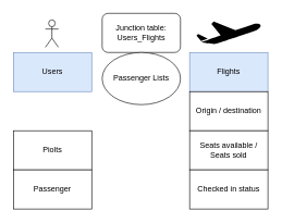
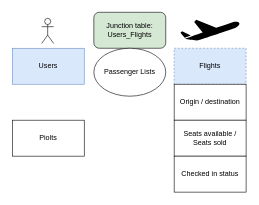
  <mxCell id="0" />
  <mxCell id="1" parent="0" />
  <mxCell id="2" value="Actor" style="shape=umlActor;verticalLabelPosition=bottom;verticalAlign=top;html=1;outlineConnect=0;" vertex="1" parent="1"><mxGeometry x="69" y="30" width="20" height="42" as="geometry" /></mxCell>
  <mxCell id="3" value="Users&lt;br&gt;" style="rounded=0;whiteSpace=wrap;html=1;fillColor=#dae8fc;strokeColor=#6c8ebf;" vertex="1" parent="1"><mxGeometry y="80" width="120" height="60" as="geometry" x="20" /></mxCell>
- <mxCell id="4" value="Junction table: Users_Flights" style="rounded=1;whiteSpace=wrap;html=1;" vertex="1" parent="1"><mxGeometry x="156" y="20" width="120" height="60" as="geometry" /></mxCell>
- <mxCell id="5" value="Flights" style="rounded=0;whiteSpace=wrap;html=1;fillColor=#dae8fc;strokeColor=#6c8ebf;" vertex="1" parent="1"><mxGeometry x="290" y="80" width="120" height="60" as="geometry" /></mxCell>
+ <mxCell id="4" value="Junction table: Users_Flights" style="rounded=1;whiteSpace=wrap;html=1;fillColor=#d5e8d4;" vertex="1" parent="1"><mxGeometry x="156" y="20" width="120" height="60" as="geometry" /></mxCell>
+ <mxCell id="5" value="Flights" style="rounded=0;whiteSpace=wrap;html=1;fillColor=#dae8fc;strokeColor=#6c8ebf;dashed=1;" vertex="1" parent="1"><mxGeometry x="290" y="80" width="120" height="60" as="geometry" /></mxCell>
  <mxCell id="6" value="Piolts" style="rounded=0;whiteSpace=wrap;html=1;" vertex="1" parent="1"><mxGeometry y="200" width="120" height="60" as="geometry" x="20" /></mxCell>
- <mxCell id="7" value="Passenger" style="rounded=0;whiteSpace=wrap;html=1;" vertex="1" parent="1"><mxGeometry y="260" width="120" height="60" as="geometry" x="20" /></mxCell>
  <mxCell id="8" value="Origin / destination" style="rounded=0;whiteSpace=wrap;html=1;" vertex="1" parent="1"><mxGeometry x="290" y="140" width="120" height="60" as="geometry" /></mxCell>
  <mxCell id="9" value="Seats available&amp;nbsp;/ Seats sold" style="rounded=0;whiteSpace=wrap;html=1;" vertex="1" parent="1"><mxGeometry x="290" y="200" width="120" height="60" as="geometry" /></mxCell>
  <mxCell id="10" value="" style="shape=mxgraph.signs.transportation.airplane_1;html=1;pointerEvents=1;fillColor=#000000;strokeColor=none;verticalLabelPosition=bottom;verticalAlign=top;align=center;" vertex="1" parent="1"><mxGeometry x="300.5" y="32.5" width="99" height="35" as="geometry" /></mxCell>
  <mxCell id="11" value="Passenger Lists" style="ellipse;whiteSpace=wrap;html=1;" vertex="1" parent="1"><mxGeometry x="156" y="80" width="120" height="80" as="geometry" /></mxCell>
  <mxCell id="12" value="Checked in status" style="rounded=0;whiteSpace=wrap;html=1;" vertex="1" parent="1"><mxGeometry x="290" y="260" width="120" height="60" as="geometry" /></mxCell>
